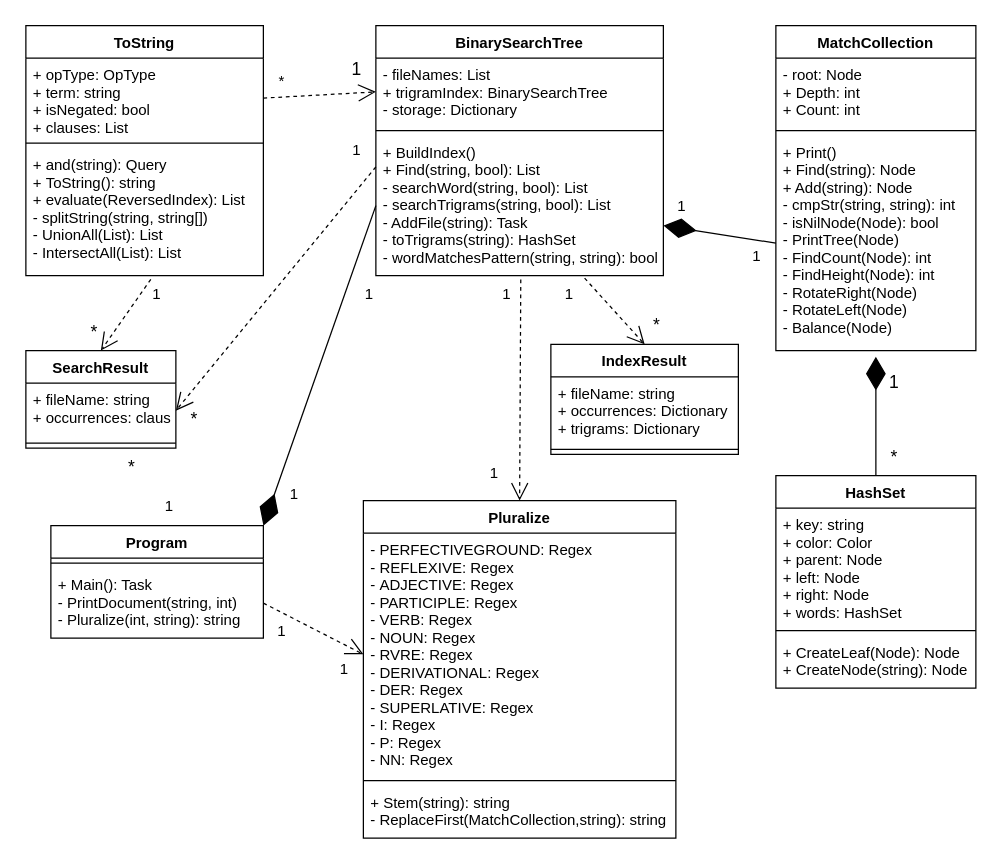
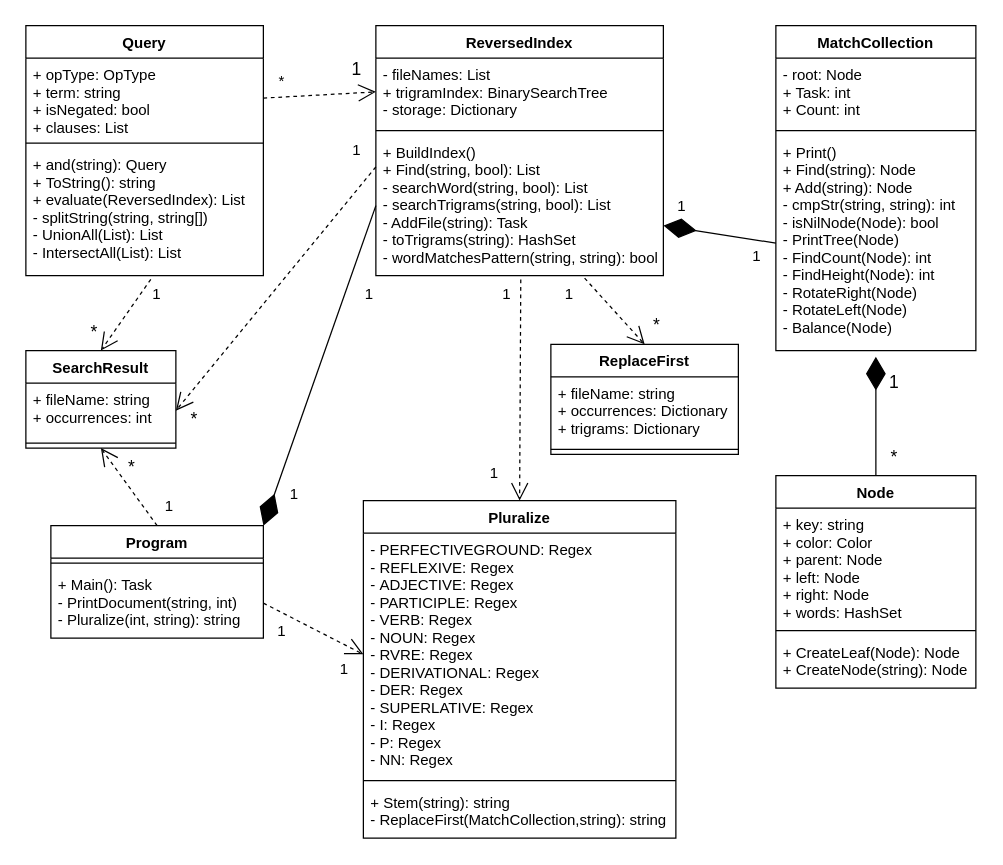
  <mxCell id="0" />
  <mxCell id="1" parent="0" />
  <mxCell id="2" value="Program" style="swimlane;fontStyle=1;align=center;verticalAlign=top;childLayout=stackLayout;horizontal=1;startSize=26;horizontalStack=0;resizeParent=1;resizeParentMax=0;resizeLast=0;collapsible=1;marginBottom=0;" parent="1" vertex="1"><mxGeometry x="40" y="420" width="170" height="90" as="geometry" /></mxCell>
  <mxCell id="3" value="" style="line;strokeWidth=1;fillColor=none;align=left;verticalAlign=middle;spacingTop=-1;spacingLeft=3;spacingRight=3;rotatable=0;labelPosition=right;points=[];portConstraint=eastwest;" parent="2" vertex="1"><mxGeometry y="26" width="170" height="8" as="geometry" /></mxCell>
  <mxCell id="4" value="+ Main(): Task&#10;- PrintDocument(string, int)&#10;- Pluralize(int, string): string" style="text;strokeColor=none;fillColor=none;align=left;verticalAlign=top;spacingLeft=4;spacingRight=4;overflow=hidden;rotatable=0;points=[[0,0.5],[1,0.5]];portConstraint=eastwest;" parent="2" vertex="1"><mxGeometry y="34" width="170" height="56" as="geometry" /></mxCell>
  <mxCell id="5" value="Pluralize" style="swimlane;fontStyle=1;align=center;verticalAlign=top;childLayout=stackLayout;horizontal=1;startSize=26;horizontalStack=0;resizeParent=1;resizeParentMax=0;resizeLast=0;collapsible=1;marginBottom=0;" parent="1" vertex="1"><mxGeometry x="290" y="400" width="250" height="270" as="geometry" /></mxCell>
  <mxCell id="6" value="- PERFECTIVEGROUND: Regex&#10;- REFLEXIVE: Regex&#10;- ADJECTIVE: Regex&#10;- PARTICIPLE: Regex&#10;- VERB: Regex&#10;- NOUN: Regex&#10;- RVRE: Regex&#10;- DERIVATIONAL: Regex&#10;- DER: Regex&#10;- SUPERLATIVE: Regex&#10;- I: Regex&#10;- P: Regex&#10;- NN: Regex" style="text;strokeColor=none;fillColor=none;align=left;verticalAlign=top;spacingLeft=4;spacingRight=4;overflow=hidden;rotatable=0;points=[[0,0.5],[1,0.5]];portConstraint=eastwest;" parent="5" vertex="1"><mxGeometry y="26" width="250" height="194" as="geometry" /></mxCell>
  <mxCell id="7" value="" style="line;strokeWidth=1;fillColor=none;align=left;verticalAlign=middle;spacingTop=-1;spacingLeft=3;spacingRight=3;rotatable=0;labelPosition=right;points=[];portConstraint=eastwest;" parent="5" vertex="1"><mxGeometry y="220" width="250" height="8" as="geometry" /></mxCell>
  <mxCell id="8" value="+ Stem(string): string&#10;- ReplaceFirst(MatchCollection,string): string" style="text;strokeColor=none;fillColor=none;align=left;verticalAlign=top;spacingLeft=4;spacingRight=4;overflow=hidden;rotatable=0;points=[[0,0.5],[1,0.5]];portConstraint=eastwest;" parent="5" vertex="1"><mxGeometry y="228" width="250" height="42" as="geometry" /></mxCell>
  <mxCell id="9" value="MatchCollection" style="swimlane;fontStyle=1;align=center;verticalAlign=top;childLayout=stackLayout;horizontal=1;startSize=26;horizontalStack=0;resizeParent=1;resizeParentMax=0;resizeLast=0;collapsible=1;marginBottom=0;" parent="1" vertex="1"><mxGeometry x="620" y="20" width="160" height="260" as="geometry" /></mxCell>
- <mxCell id="10" value="- root: Node&#10;+ Depth: int&#10;+ Count: int" style="text;strokeColor=none;fillColor=none;align=left;verticalAlign=top;spacingLeft=4;spacingRight=4;overflow=hidden;rotatable=0;points=[[0,0.5],[1,0.5]];portConstraint=eastwest;" parent="9" vertex="1"><mxGeometry y="26" width="160" height="54" as="geometry" /></mxCell>
+ <mxCell id="10" value="- root: Node&#10;+ Task: int&#10;+ Count: int" style="text;strokeColor=none;fillColor=none;align=left;verticalAlign=top;spacingLeft=4;spacingRight=4;overflow=hidden;rotatable=0;points=[[0,0.5],[1,0.5]];portConstraint=eastwest;" parent="9" vertex="1"><mxGeometry y="26" width="160" height="54" as="geometry" /></mxCell>
  <mxCell id="11" value="" style="line;strokeWidth=1;fillColor=none;align=left;verticalAlign=middle;spacingTop=-1;spacingLeft=3;spacingRight=3;rotatable=0;labelPosition=right;points=[];portConstraint=eastwest;" parent="9" vertex="1"><mxGeometry y="80" width="160" height="8" as="geometry" /></mxCell>
  <mxCell id="12" value="+ Print()&#10;+ Find(string): Node&#10;+ Add(string): Node&#10;- cmpStr(string, string): int&#10;- isNilNode(Node): bool&#10;- PrintTree(Node)&#10;- FindCount(Node): int&#10;- FindHeight(Node): int&#10;- RotateRight(Node)&#10;- RotateLeft(Node)&#10;- Balance(Node)" style="text;strokeColor=none;fillColor=none;align=left;verticalAlign=top;spacingLeft=4;spacingRight=4;overflow=hidden;rotatable=0;points=[[0,0.5],[1,0.5]];portConstraint=eastwest;" parent="9" vertex="1"><mxGeometry y="88" width="160" height="172" as="geometry" /></mxCell>
- <mxCell id="13" value="HashSet" style="swimlane;fontStyle=1;align=center;verticalAlign=top;childLayout=stackLayout;horizontal=1;startSize=26;horizontalStack=0;resizeParent=1;resizeParentMax=0;resizeLast=0;collapsible=1;marginBottom=0;" parent="1" vertex="1"><mxGeometry x="620" y="380" width="160" height="170" as="geometry" /></mxCell>
+ <mxCell id="13" value="Node" style="swimlane;fontStyle=1;align=center;verticalAlign=top;childLayout=stackLayout;horizontal=1;startSize=26;horizontalStack=0;resizeParent=1;resizeParentMax=0;resizeLast=0;collapsible=1;marginBottom=0;" parent="1" vertex="1"><mxGeometry x="620" y="380" width="160" height="170" as="geometry" /></mxCell>
  <mxCell id="14" value="+ key: string&#10;+ color: Color&#10;+ parent: Node&#10;+ left: Node&#10;+ right: Node&#10;+ words: HashSet" style="text;strokeColor=none;fillColor=none;align=left;verticalAlign=top;spacingLeft=4;spacingRight=4;overflow=hidden;rotatable=0;points=[[0,0.5],[1,0.5]];portConstraint=eastwest;" parent="13" vertex="1"><mxGeometry y="26" width="160" height="94" as="geometry" /></mxCell>
  <mxCell id="15" value="" style="line;strokeWidth=1;fillColor=none;align=left;verticalAlign=middle;spacingTop=-1;spacingLeft=3;spacingRight=3;rotatable=0;labelPosition=right;points=[];portConstraint=eastwest;" parent="13" vertex="1"><mxGeometry y="120" width="160" height="8" as="geometry" /></mxCell>
  <mxCell id="16" value="+ CreateLeaf(Node): Node&#10;+ CreateNode(string): Node" style="text;strokeColor=none;fillColor=none;align=left;verticalAlign=top;spacingLeft=4;spacingRight=4;overflow=hidden;rotatable=0;points=[[0,0.5],[1,0.5]];portConstraint=eastwest;" parent="13" vertex="1"><mxGeometry y="128" width="160" height="42" as="geometry" /></mxCell>
- <mxCell id="17" value="IndexResult" style="swimlane;fontStyle=1;align=center;verticalAlign=top;childLayout=stackLayout;horizontal=1;startSize=26;horizontalStack=0;resizeParent=1;resizeParentMax=0;resizeLast=0;collapsible=1;marginBottom=0;" parent="1" vertex="1"><mxGeometry x="440" y="275" width="150" height="88" as="geometry" /></mxCell>
+ <mxCell id="17" value="ReplaceFirst" style="swimlane;fontStyle=1;align=center;verticalAlign=top;childLayout=stackLayout;horizontal=1;startSize=26;horizontalStack=0;resizeParent=1;resizeParentMax=0;resizeLast=0;collapsible=1;marginBottom=0;" parent="1" vertex="1"><mxGeometry x="440" y="275" width="150" height="88" as="geometry" /></mxCell>
  <mxCell id="18" value="+ fileName: string&#10;+ occurrences: Dictionary&#10;+ trigrams: Dictionary" style="text;strokeColor=none;fillColor=none;align=left;verticalAlign=top;spacingLeft=4;spacingRight=4;overflow=hidden;rotatable=0;points=[[0,0.5],[1,0.5]];portConstraint=eastwest;" parent="17" vertex="1"><mxGeometry y="26" width="150" height="54" as="geometry" /></mxCell>
  <mxCell id="19" value="" style="line;strokeWidth=1;fillColor=none;align=left;verticalAlign=middle;spacingTop=-1;spacingLeft=3;spacingRight=3;rotatable=0;labelPosition=right;points=[];portConstraint=eastwest;" parent="17" vertex="1"><mxGeometry y="80" width="150" height="8" as="geometry" /></mxCell>
- <mxCell id="20" value="ToString" style="swimlane;fontStyle=1;align=center;verticalAlign=top;childLayout=stackLayout;horizontal=1;startSize=26;horizontalStack=0;resizeParent=1;resizeParentMax=0;resizeLast=0;collapsible=1;marginBottom=0;" parent="1" vertex="1"><mxGeometry x="20" y="20" width="190" height="200" as="geometry" /></mxCell>
+ <mxCell id="20" value="Query" style="swimlane;fontStyle=1;align=center;verticalAlign=top;childLayout=stackLayout;horizontal=1;startSize=26;horizontalStack=0;resizeParent=1;resizeParentMax=0;resizeLast=0;collapsible=1;marginBottom=0;" parent="1" vertex="1"><mxGeometry x="20" y="20" width="190" height="200" as="geometry" /></mxCell>
  <mxCell id="21" value="+ opType: OpType&#10;+ term: string&#10;+ isNegated: bool&#10;+ clauses: List" style="text;strokeColor=none;fillColor=none;align=left;verticalAlign=top;spacingLeft=4;spacingRight=4;overflow=hidden;rotatable=0;points=[[0,0.5],[1,0.5]];portConstraint=eastwest;" parent="20" vertex="1"><mxGeometry y="26" width="190" height="64" as="geometry" /></mxCell>
  <mxCell id="22" value="" style="line;strokeWidth=1;fillColor=none;align=left;verticalAlign=middle;spacingTop=-1;spacingLeft=3;spacingRight=3;rotatable=0;labelPosition=right;points=[];portConstraint=eastwest;" parent="20" vertex="1"><mxGeometry y="90" width="190" height="8" as="geometry" /></mxCell>
  <mxCell id="23" value="+ and(string): Query&#10;+ ToString(): string&#10;+ evaluate(ReversedIndex): List&#10;- splitString(string, string[])&#10;- UnionAll(List): List&#10;- IntersectAll(List): List" style="text;strokeColor=none;fillColor=none;align=left;verticalAlign=top;spacingLeft=4;spacingRight=4;overflow=hidden;rotatable=0;points=[[0,0.5],[1,0.5]];portConstraint=eastwest;" parent="20" vertex="1"><mxGeometry y="98" width="190" height="102" as="geometry" /></mxCell>
- <mxCell id="24" value="BinarySearchTree" style="swimlane;fontStyle=1;align=center;verticalAlign=top;childLayout=stackLayout;horizontal=1;startSize=26;horizontalStack=0;resizeParent=1;resizeParentMax=0;resizeLast=0;collapsible=1;marginBottom=0;" parent="1" vertex="1"><mxGeometry x="300" y="20" width="230" height="200" as="geometry" /></mxCell>
+ <mxCell id="24" value="ReversedIndex" style="swimlane;fontStyle=1;align=center;verticalAlign=top;childLayout=stackLayout;horizontal=1;startSize=26;horizontalStack=0;resizeParent=1;resizeParentMax=0;resizeLast=0;collapsible=1;marginBottom=0;" parent="1" vertex="1"><mxGeometry x="300" y="20" width="230" height="200" as="geometry" /></mxCell>
  <mxCell id="25" value="- fileNames: List&#10;+ trigramIndex: BinarySearchTree&#10;- storage: Dictionary" style="text;strokeColor=none;fillColor=none;align=left;verticalAlign=top;spacingLeft=4;spacingRight=4;overflow=hidden;rotatable=0;points=[[0,0.5],[1,0.5]];portConstraint=eastwest;" parent="24" vertex="1"><mxGeometry y="26" width="230" height="54" as="geometry" /></mxCell>
  <mxCell id="26" value="" style="line;strokeWidth=1;fillColor=none;align=left;verticalAlign=middle;spacingTop=-1;spacingLeft=3;spacingRight=3;rotatable=0;labelPosition=right;points=[];portConstraint=eastwest;" parent="24" vertex="1"><mxGeometry y="80" width="230" height="8" as="geometry" /></mxCell>
  <mxCell id="27" value="+ BuildIndex()&#10;+ Find(string, bool): List&#10;- searchWord(string, bool): List&#10;- searchTrigrams(string, bool): List&#10;- AddFile(string): Task&#10;- toTrigrams(string): HashSet&#10;- wordMatchesPattern(string, string): bool" style="text;strokeColor=none;fillColor=none;align=left;verticalAlign=top;spacingLeft=4;spacingRight=4;overflow=hidden;rotatable=0;points=[[0,0.5],[1,0.5]];portConstraint=eastwest;" parent="24" vertex="1"><mxGeometry y="88" width="230" height="112" as="geometry" /></mxCell>
  <mxCell id="28" value="SearchResult" style="swimlane;fontStyle=1;align=center;verticalAlign=top;childLayout=stackLayout;horizontal=1;startSize=26;horizontalStack=0;resizeParent=1;resizeParentMax=0;resizeLast=0;collapsible=1;marginBottom=0;" parent="1" vertex="1"><mxGeometry x="20" y="280" width="120" height="78" as="geometry" /></mxCell>
- <mxCell id="29" value="+ fileName: string&#10;+ occurrences: clauses" style="text;strokeColor=none;fillColor=none;align=left;verticalAlign=top;spacingLeft=4;spacingRight=4;overflow=hidden;rotatable=0;points=[[0,0.5],[1,0.5]];portConstraint=eastwest;" parent="28" vertex="1"><mxGeometry y="26" width="120" height="44" as="geometry" /></mxCell>
+ <mxCell id="29" value="+ fileName: string&#10;+ occurrences: int" style="text;strokeColor=none;fillColor=none;align=left;verticalAlign=top;spacingLeft=4;spacingRight=4;overflow=hidden;rotatable=0;points=[[0,0.5],[1,0.5]];portConstraint=eastwest;" parent="28" vertex="1"><mxGeometry y="26" width="120" height="44" as="geometry" /></mxCell>
  <mxCell id="30" value="" style="line;strokeWidth=1;fillColor=none;align=left;verticalAlign=middle;spacingTop=-1;spacingLeft=3;spacingRight=3;rotatable=0;labelPosition=right;points=[];portConstraint=eastwest;" parent="28" vertex="1"><mxGeometry y="70" width="120" height="8" as="geometry" /></mxCell>
  <mxCell id="31" value="*" style="text;html=1;strokeColor=none;fillColor=none;align=center;verticalAlign=middle;whiteSpace=wrap;rounded=0;fontSize=14;" parent="1" vertex="1"><mxGeometry x="700" y="350" width="30" height="30" as="geometry" /></mxCell>
  <mxCell id="32" value="1" style="text;html=1;strokeColor=none;fillColor=none;align=center;verticalAlign=middle;whiteSpace=wrap;rounded=0;fontSize=12;" parent="1" vertex="1"><mxGeometry x="220" y="380" width="30" height="30" as="geometry" /></mxCell>
  <mxCell id="33" value="1" style="text;html=1;strokeColor=none;fillColor=none;align=center;verticalAlign=middle;whiteSpace=wrap;rounded=0;fontSize=12;" parent="1" vertex="1"><mxGeometry x="280" y="220" width="30" height="30" as="geometry" /></mxCell>
  <mxCell id="34" value="1" style="text;html=1;strokeColor=none;fillColor=none;align=center;verticalAlign=middle;whiteSpace=wrap;rounded=0;fontSize=12;" parent="1" vertex="1"><mxGeometry x="530" y="150" width="30" height="30" as="geometry" /></mxCell>
  <mxCell id="35" value="1" style="text;html=1;strokeColor=none;fillColor=none;align=center;verticalAlign=middle;whiteSpace=wrap;rounded=0;fontSize=12;" parent="1" vertex="1"><mxGeometry x="590" y="190" width="30" height="30" as="geometry" /></mxCell>
  <mxCell id="36" value="1" style="text;html=1;strokeColor=none;fillColor=none;align=center;verticalAlign=middle;whiteSpace=wrap;rounded=0;fontSize=14;" parent="1" vertex="1"><mxGeometry x="700" y="290" width="30" height="30" as="geometry" /></mxCell>
  <mxCell id="37" value="" style="endArrow=diamondThin;endFill=1;endSize=24;html=1;rounded=0;exitX=0.5;exitY=0;exitDx=0;exitDy=0;entryX=0.5;entryY=1.029;entryDx=0;entryDy=0;entryPerimeter=0;" edge="1" parent="1" source="13" target="12"><mxGeometry width="160" relative="1" as="geometry"><mxPoint x="320" y="650" as="sourcePoint" /><mxPoint x="710" y="300" as="targetPoint" /></mxGeometry></mxCell>
  <mxCell id="38" value="" style="endArrow=diamondThin;endFill=1;endSize=24;html=1;rounded=0;exitX=0;exitY=0.5;exitDx=0;exitDy=0;entryX=0;entryY=1;entryDx=0;entryDy=0;" edge="1" parent="1" source="12" target="34"><mxGeometry width="160" relative="1" as="geometry"><mxPoint x="740" y="390" as="sourcePoint" /><mxPoint x="740" y="304.988" as="targetPoint" /></mxGeometry></mxCell>
  <mxCell id="39" value="" style="endArrow=diamondThin;endFill=1;endSize=24;html=1;rounded=0;exitX=0;exitY=0.5;exitDx=0;exitDy=0;entryX=1;entryY=0;entryDx=0;entryDy=0;" edge="1" parent="1" source="27" target="2"><mxGeometry width="160" relative="1" as="geometry"><mxPoint x="290" y="160" as="sourcePoint" /><mxPoint x="170" y="140" as="targetPoint" /></mxGeometry></mxCell>
  <mxCell id="40" value="" style="endArrow=open;endFill=1;endSize=12;html=1;rounded=0;exitX=1;exitY=0.5;exitDx=0;exitDy=0;dashed=1;entryX=0;entryY=0.5;entryDx=0;entryDy=0;" edge="1" parent="1" source="4" target="6"><mxGeometry width="160" relative="1" as="geometry"><mxPoint x="300" y="630" as="sourcePoint" /><mxPoint x="260" y="550" as="targetPoint" /></mxGeometry></mxCell>
  <mxCell id="41" value="" style="endArrow=open;endFill=1;endSize=12;html=1;rounded=0;exitX=0.504;exitY=1.027;exitDx=0;exitDy=0;exitPerimeter=0;entryX=0.5;entryY=0;entryDx=0;entryDy=0;dashed=1;" edge="1" parent="1" source="27" target="5"><mxGeometry width="160" relative="1" as="geometry"><mxPoint x="186.03" y="144.984" as="sourcePoint" /><mxPoint x="300" y="443" as="targetPoint" /></mxGeometry></mxCell>
  <mxCell id="42" value="" style="endArrow=open;endFill=1;endSize=12;html=1;rounded=0;exitX=1;exitY=0.5;exitDx=0;exitDy=0;entryX=0;entryY=0.5;entryDx=0;entryDy=0;dashed=1;" edge="1" parent="1" source="21" target="25"><mxGeometry width="160" relative="1" as="geometry"><mxPoint x="206.03" y="204.984" as="sourcePoint" /><mxPoint x="402.5" y="310" as="targetPoint" /></mxGeometry></mxCell>
  <mxCell id="43" value="" style="endArrow=open;endFill=1;endSize=12;html=1;rounded=0;exitX=0.726;exitY=1.018;exitDx=0;exitDy=0;exitPerimeter=0;entryX=0.5;entryY=0;entryDx=0;entryDy=0;dashed=1;" edge="1" parent="1" source="27" target="17"><mxGeometry width="160" relative="1" as="geometry"><mxPoint x="425.92" y="233.024" as="sourcePoint" /><mxPoint x="415" y="460" as="targetPoint" /></mxGeometry></mxCell>
+ <mxCell id="44" value="" style="endArrow=open;endFill=1;endSize=12;html=1;rounded=0;exitX=0.5;exitY=0;exitDx=0;exitDy=0;entryX=0.5;entryY=1;entryDx=0;entryDy=0;dashed=1;" edge="1" parent="1" source="2" target="28"><mxGeometry width="160" relative="1" as="geometry"><mxPoint x="476.98" y="232.016" as="sourcePoint" /><mxPoint x="525" y="290" as="targetPoint" /></mxGeometry></mxCell>
  <mxCell id="45" value="" style="endArrow=open;endFill=1;endSize=12;html=1;rounded=0;exitX=0.526;exitY=1.029;exitDx=0;exitDy=0;entryX=0.5;entryY=0;entryDx=0;entryDy=0;dashed=1;exitPerimeter=0;" edge="1" parent="1" source="23" target="28"><mxGeometry width="160" relative="1" as="geometry"><mxPoint x="135" y="430" as="sourcePoint" /><mxPoint x="90" y="368" as="targetPoint" /></mxGeometry></mxCell>
  <mxCell id="46" value="" style="endArrow=open;endFill=1;endSize=12;html=1;rounded=0;exitX=0;exitY=0.223;exitDx=0;exitDy=0;entryX=1;entryY=0.5;entryDx=0;entryDy=0;dashed=1;exitPerimeter=0;" edge="1" parent="1" source="27" target="29"><mxGeometry width="160" relative="1" as="geometry"><mxPoint x="129.94" y="232.958" as="sourcePoint" /><mxPoint x="90" y="290" as="targetPoint" /></mxGeometry></mxCell>
  <mxCell id="47" value="1" style="text;html=1;strokeColor=none;fillColor=none;align=center;verticalAlign=middle;whiteSpace=wrap;rounded=0;fontSize=12;" vertex="1" parent="1"><mxGeometry x="440" y="220" width="30" height="30" as="geometry" /></mxCell>
  <mxCell id="48" value="1" style="text;html=1;strokeColor=none;fillColor=none;align=center;verticalAlign=middle;whiteSpace=wrap;rounded=0;fontSize=12;" vertex="1" parent="1"><mxGeometry x="390" y="220" width="30" height="30" as="geometry" /></mxCell>
  <mxCell id="49" value="1" style="text;html=1;strokeColor=none;fillColor=none;align=center;verticalAlign=middle;whiteSpace=wrap;rounded=0;fontSize=12;" vertex="1" parent="1"><mxGeometry x="270" y="105" width="30" height="30" as="geometry" /></mxCell>
  <mxCell id="50" value="*" style="text;html=1;strokeColor=none;fillColor=none;align=center;verticalAlign=middle;whiteSpace=wrap;rounded=0;fontSize=12;" vertex="1" parent="1"><mxGeometry x="210" y="50" width="30" height="30" as="geometry" /></mxCell>
  <mxCell id="51" value="1" style="text;html=1;strokeColor=none;fillColor=none;align=center;verticalAlign=middle;whiteSpace=wrap;rounded=0;fontSize=12;" vertex="1" parent="1"><mxGeometry x="110" y="220" width="30" height="30" as="geometry" /></mxCell>
  <mxCell id="52" value="1" style="text;html=1;strokeColor=none;fillColor=none;align=center;verticalAlign=middle;whiteSpace=wrap;rounded=0;fontSize=12;" vertex="1" parent="1"><mxGeometry x="120" y="390" width="30" height="30" as="geometry" /></mxCell>
  <mxCell id="53" value="1" style="text;html=1;strokeColor=none;fillColor=none;align=center;verticalAlign=middle;whiteSpace=wrap;rounded=0;fontSize=12;" vertex="1" parent="1"><mxGeometry x="210" y="490" width="30" height="30" as="geometry" /></mxCell>
  <mxCell id="54" value="1" style="text;html=1;strokeColor=none;fillColor=none;align=center;verticalAlign=middle;whiteSpace=wrap;rounded=0;fontSize=12;" vertex="1" parent="1"><mxGeometry x="260" y="520" width="30" height="30" as="geometry" /></mxCell>
  <mxCell id="55" value="1" style="text;html=1;strokeColor=none;fillColor=none;align=center;verticalAlign=middle;whiteSpace=wrap;rounded=0;fontSize=12;" vertex="1" parent="1"><mxGeometry x="380" y="363" width="30" height="30" as="geometry" /></mxCell>
  <mxCell id="56" value="*" style="text;html=1;strokeColor=none;fillColor=none;align=center;verticalAlign=middle;whiteSpace=wrap;rounded=0;fontSize=14;" vertex="1" parent="1"><mxGeometry x="510" y="245" width="30" height="30" as="geometry" /></mxCell>
  <mxCell id="57" value="*" style="text;html=1;strokeColor=none;fillColor=none;align=center;verticalAlign=middle;whiteSpace=wrap;rounded=0;fontSize=14;" vertex="1" parent="1"><mxGeometry x="140" y="320" width="30" height="30" as="geometry" /></mxCell>
  <mxCell id="58" value="*" style="text;html=1;strokeColor=none;fillColor=none;align=center;verticalAlign=middle;whiteSpace=wrap;rounded=0;fontSize=14;" vertex="1" parent="1"><mxGeometry x="90" y="358" width="30" height="30" as="geometry" /></mxCell>
  <mxCell id="59" value="*" style="text;html=1;strokeColor=none;fillColor=none;align=center;verticalAlign=middle;whiteSpace=wrap;rounded=0;fontSize=14;" vertex="1" parent="1"><mxGeometry x="60" y="250" width="30" height="30" as="geometry" /></mxCell>
  <mxCell id="60" value="1" style="text;html=1;strokeColor=none;fillColor=none;align=center;verticalAlign=middle;whiteSpace=wrap;rounded=0;fontSize=14;" vertex="1" parent="1"><mxGeometry x="270" y="40" width="30" height="30" as="geometry" /></mxCell>
